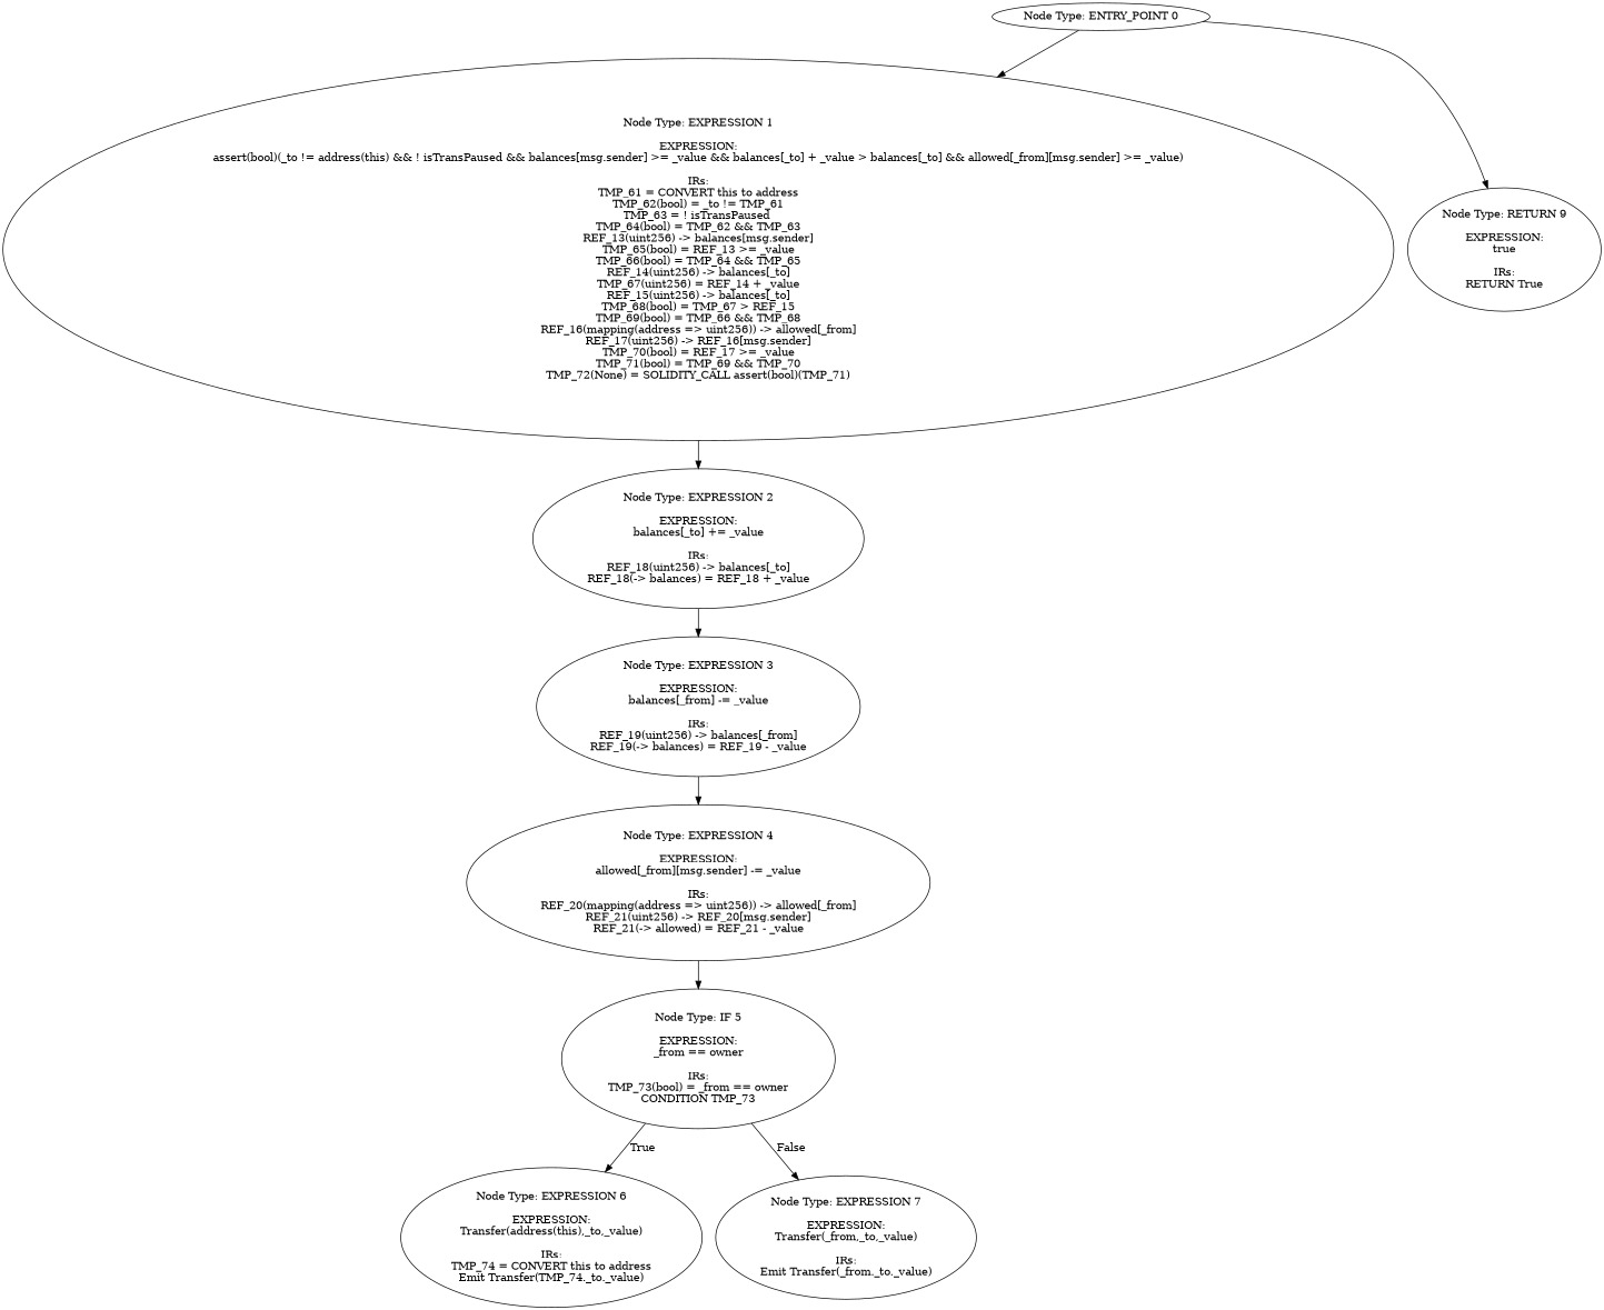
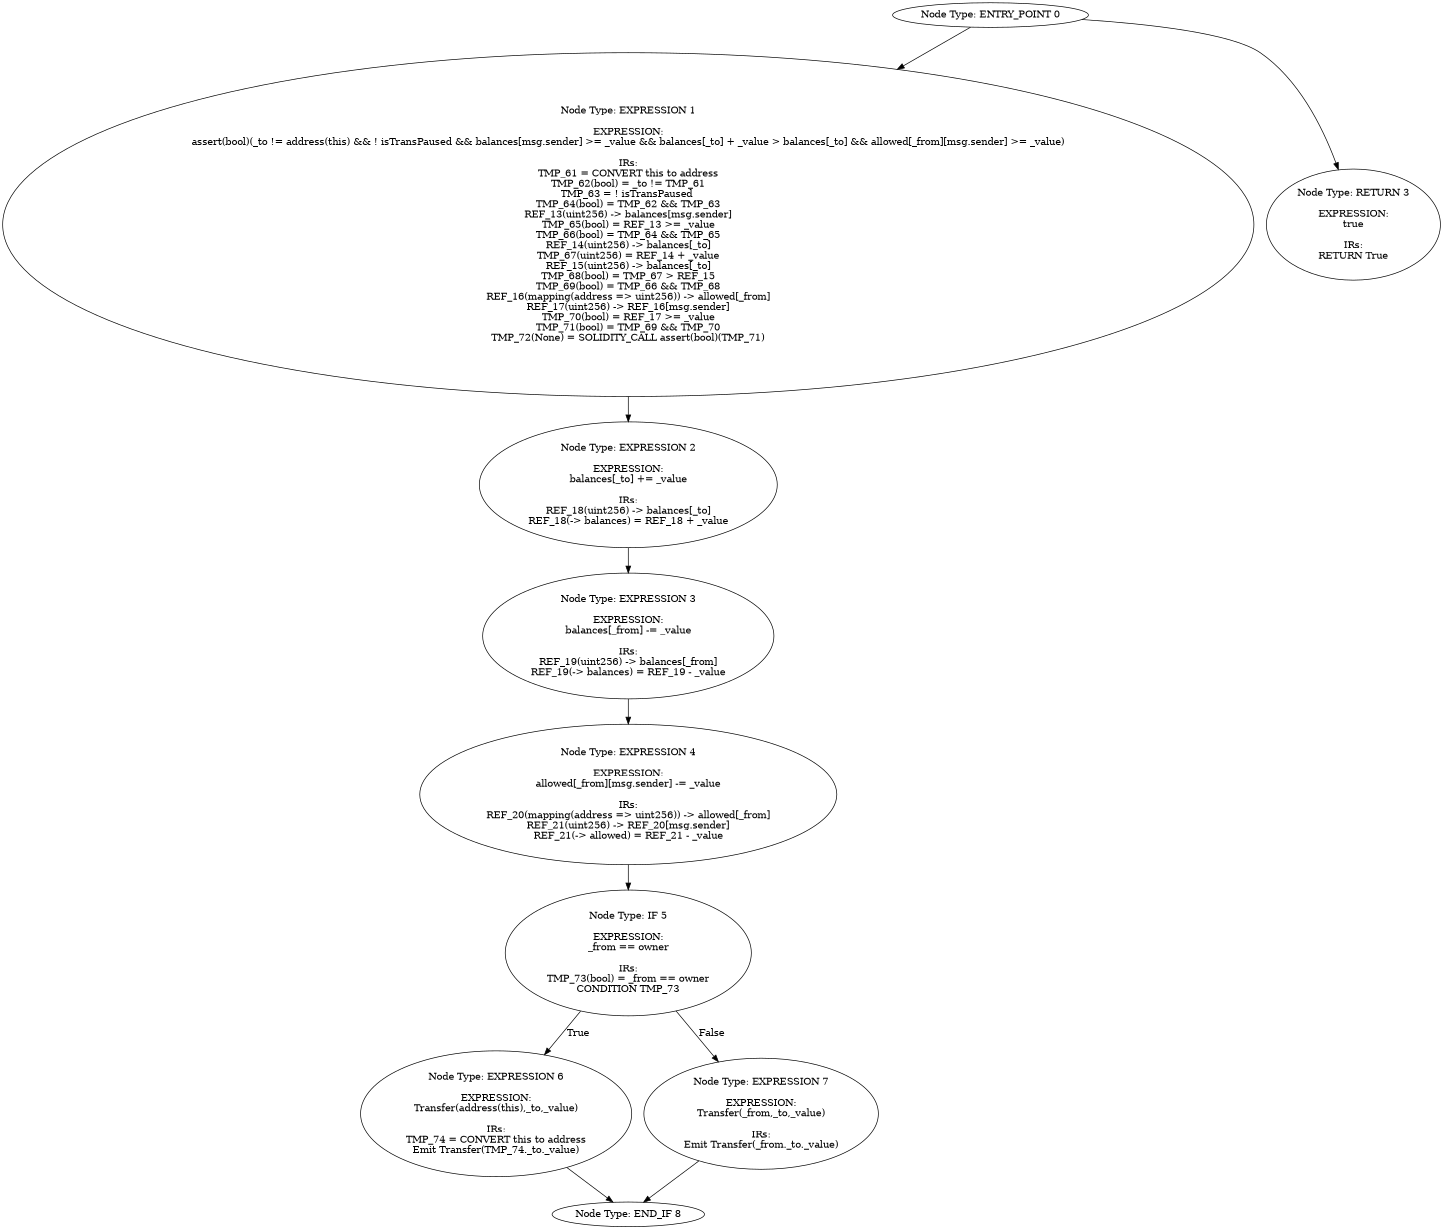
  digraph {
    n1 [label="Node Type: ENTRY_POINT 0\n"]
    n2 [label="Node Type: EXPRESSION 1\n\nEXPRESSION:\nassert(bool)(_to != address(this) && ! isTransPaused && balances[msg.sender] >= _value && balances[_to] + _value > balances[_to] && allowed[_from][msg.sender] >= _value)\n\nIRs:\nTMP_61 = CONVERT this to address\nTMP_62(bool) = _to != TMP_61\nTMP_63 = ! isTransPaused \nTMP_64(bool) = TMP_62 && TMP_63\nREF_13(uint256) -> balances[msg.sender]\nTMP_65(bool) = REF_13 >= _value\nTMP_66(bool) = TMP_64 && TMP_65\nREF_14(uint256) -> balances[_to]\nTMP_67(uint256) = REF_14 + _value\nREF_15(uint256) -> balances[_to]\nTMP_68(bool) = TMP_67 > REF_15\nTMP_69(bool) = TMP_66 && TMP_68\nREF_16(mapping(address => uint256)) -> allowed[_from]\nREF_17(uint256) -> REF_16[msg.sender]\nTMP_70(bool) = REF_17 >= _value\nTMP_71(bool) = TMP_69 && TMP_70\nTMP_72(None) = SOLIDITY_CALL assert(bool)(TMP_71)"]
-   n3 [label="Node Type: RETURN 9\n\nEXPRESSION:\ntrue\n\nIRs:\nRETURN True"]
+   n3 [label="Node Type: RETURN 3\n\nEXPRESSION:\ntrue\n\nIRs:\nRETURN True"]
    n4 [label="Node Type: EXPRESSION 2\n\nEXPRESSION:\nbalances[_to] += _value\n\nIRs:\nREF_18(uint256) -> balances[_to]\nREF_18(-> balances) = REF_18 + _value"]
    n5 [label="Node Type: EXPRESSION 3\n\nEXPRESSION:\nbalances[_from] -= _value\n\nIRs:\nREF_19(uint256) -> balances[_from]\nREF_19(-> balances) = REF_19 - _value"]
    n6 [label="Node Type: EXPRESSION 4\n\nEXPRESSION:\nallowed[_from][msg.sender] -= _value\n\nIRs:\nREF_20(mapping(address => uint256)) -> allowed[_from]\nREF_21(uint256) -> REF_20[msg.sender]\nREF_21(-> allowed) = REF_21 - _value"]
    n7 [label="Node Type: IF 5\n\nEXPRESSION:\n_from == owner\n\nIRs:\nTMP_73(bool) = _from == owner\nCONDITION TMP_73"]
    n8 [label="Node Type: EXPRESSION 6\n\nEXPRESSION:\nTransfer(address(this),_to,_value)\n\nIRs:\nTMP_74 = CONVERT this to address\nEmit Transfer(TMP_74._to._value)"]
    n9 [label="Node Type: EXPRESSION 7\n\nEXPRESSION:\nTransfer(_from,_to,_value)\n\nIRs:\nEmit Transfer(_from._to._value)"]
+   n10 [label="Node Type: END_IF 8\n"]
    n1 -> n2
    n1 -> n3
    n2 -> n4
    n4 -> n5
    n5 -> n6
    n6 -> n7
    n7 -> n8 [label=True]
    n7 -> n9 [label=False]
+   n8 -> n10
+   n9 -> n10
  }
